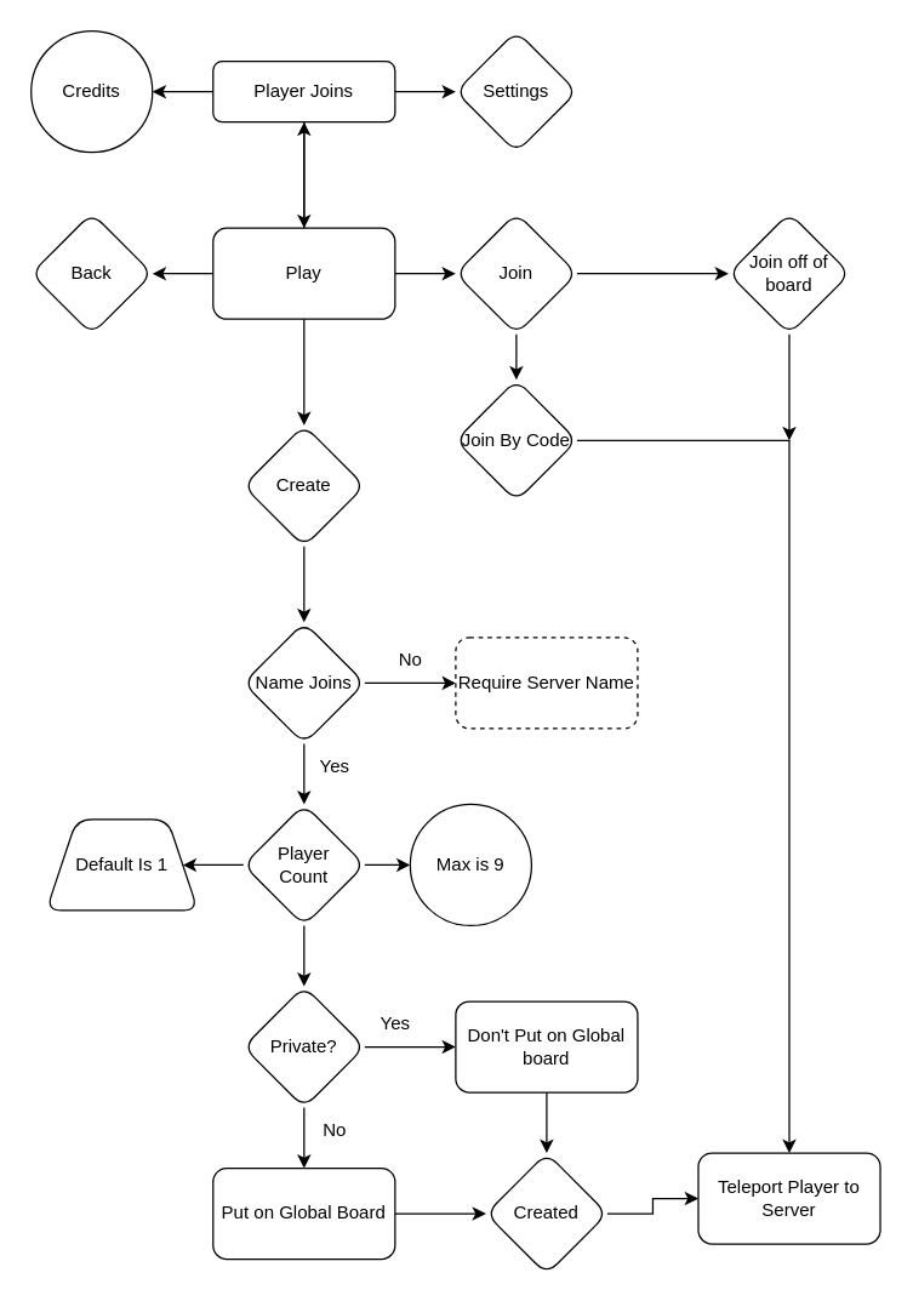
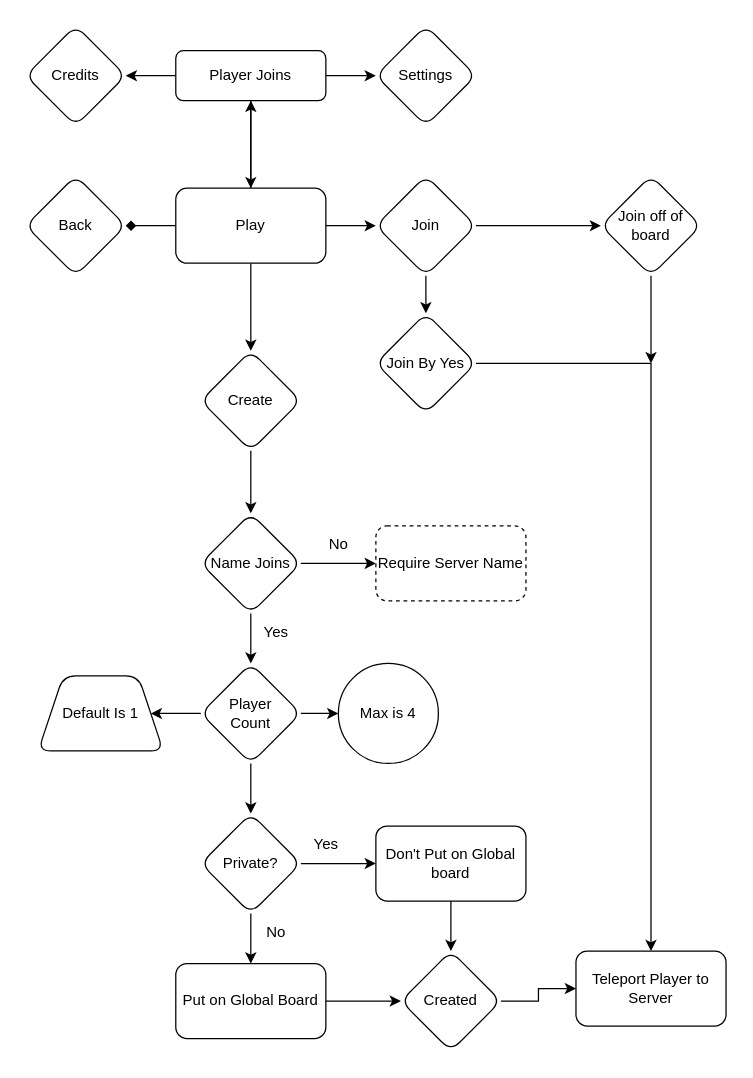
  <mxCell id="0" />
  <mxCell id="1" parent="0" />
  <mxCell id="2" value="" style="edgeStyle=orthogonalEdgeStyle;rounded=0;orthogonalLoop=1;jettySize=auto;html=1;" edge="1" parent="1" source="5" target="6"><mxGeometry relative="1" as="geometry" /></mxCell>
  <mxCell id="3" value="" style="edgeStyle=orthogonalEdgeStyle;rounded=0;orthogonalLoop=1;jettySize=auto;html=1;" edge="1" parent="1" source="5" target="7"><mxGeometry relative="1" as="geometry" /></mxCell>
  <mxCell id="4" value="" style="edgeStyle=orthogonalEdgeStyle;rounded=0;orthogonalLoop=1;jettySize=auto;html=1;" edge="1" parent="1" source="5" target="12"><mxGeometry relative="1" as="geometry" /></mxCell>
  <mxCell id="5" value="&lt;div&gt;Player Joins&lt;/div&gt;" style="rounded=1;whiteSpace=wrap;html=1;fontSize=12;glass=0;strokeWidth=1;shadow=0;" parent="1" vertex="1"><mxGeometry x="140" y="40" width="120" height="40" as="geometry" /></mxCell>
  <mxCell id="6" value="Settings" style="rhombus;whiteSpace=wrap;html=1;rounded=1;glass=0;strokeWidth=1;shadow=0;" vertex="1" parent="1"><mxGeometry x="300" y="20" width="80" height="80" as="geometry" /></mxCell>
- <mxCell id="7" value="Credits" style="ellipse;whiteSpace=wrap;html=1;glass=0;strokeWidth=1;shadow=0;" vertex="1" parent="1"><mxGeometry x="20" y="20" width="80" height="80" as="geometry" /></mxCell>
+ <mxCell id="7" value="Credits" style="rhombus;whiteSpace=wrap;html=1;rounded=1;glass=0;strokeWidth=1;shadow=0;" vertex="1" parent="1"><mxGeometry x="20" y="20" width="80" height="80" as="geometry" /></mxCell>
  <mxCell id="8" value="" style="edgeStyle=orthogonalEdgeStyle;rounded=0;orthogonalLoop=1;jettySize=auto;html=1;" edge="1" parent="1" source="12" target="5"><mxGeometry relative="1" as="geometry" /></mxCell>
- <mxCell id="9" value="" style="edgeStyle=orthogonalEdgeStyle;rounded=0;orthogonalLoop=1;jettySize=auto;html=1;" edge="1" parent="1" source="12" target="13"><mxGeometry relative="1" as="geometry" /></mxCell>
+ <mxCell id="9" value="" style="edgeStyle=orthogonalEdgeStyle;rounded=0;orthogonalLoop=1;jettySize=auto;html=1;endArrow=diamond;" edge="1" parent="1" source="12" target="13"><mxGeometry relative="1" as="geometry" /></mxCell>
  <mxCell id="10" value="" style="edgeStyle=orthogonalEdgeStyle;rounded=0;orthogonalLoop=1;jettySize=auto;html=1;" edge="1" parent="1" source="12" target="15"><mxGeometry relative="1" as="geometry" /></mxCell>
  <mxCell id="11" value="" style="edgeStyle=orthogonalEdgeStyle;rounded=0;orthogonalLoop=1;jettySize=auto;html=1;" edge="1" parent="1" source="12" target="18"><mxGeometry relative="1" as="geometry" /></mxCell>
  <mxCell id="12" value="&lt;div&gt;Play&lt;/div&gt;" style="whiteSpace=wrap;html=1;rounded=1;glass=0;strokeWidth=1;shadow=0;" vertex="1" parent="1"><mxGeometry x="140" y="150" width="120" height="60" as="geometry" /></mxCell>
  <mxCell id="13" value="&lt;div&gt;Back&lt;/div&gt;" style="rhombus;whiteSpace=wrap;html=1;rounded=1;glass=0;strokeWidth=1;shadow=0;" vertex="1" parent="1"><mxGeometry x="20" y="140" width="80" height="80" as="geometry" /></mxCell>
  <mxCell id="14" value="" style="edgeStyle=orthogonalEdgeStyle;rounded=0;orthogonalLoop=1;jettySize=auto;html=1;" edge="1" parent="1" source="15" target="21"><mxGeometry relative="1" as="geometry" /></mxCell>
  <mxCell id="15" value="&lt;div&gt;Create&lt;/div&gt;" style="rhombus;whiteSpace=wrap;html=1;rounded=1;glass=0;strokeWidth=1;shadow=0;" vertex="1" parent="1"><mxGeometry x="160" y="280" width="80" height="80" as="geometry" /></mxCell>
  <mxCell id="16" value="" style="edgeStyle=orthogonalEdgeStyle;rounded=0;orthogonalLoop=1;jettySize=auto;html=1;" edge="1" parent="1" source="18" target="44"><mxGeometry relative="1" as="geometry" /></mxCell>
  <mxCell id="17" value="" style="edgeStyle=orthogonalEdgeStyle;rounded=0;orthogonalLoop=1;jettySize=auto;html=1;" edge="1" parent="1" source="18" target="46"><mxGeometry relative="1" as="geometry" /></mxCell>
  <mxCell id="18" value="&lt;div&gt;Join&lt;/div&gt;" style="rhombus;whiteSpace=wrap;html=1;rounded=1;glass=0;strokeWidth=1;shadow=0;" vertex="1" parent="1"><mxGeometry x="300" y="140" width="80" height="80" as="geometry" /></mxCell>
  <mxCell id="19" value="" style="edgeStyle=orthogonalEdgeStyle;rounded=0;orthogonalLoop=1;jettySize=auto;html=1;" edge="1" parent="1" source="21" target="22"><mxGeometry relative="1" as="geometry" /></mxCell>
  <mxCell id="20" value="" style="edgeStyle=orthogonalEdgeStyle;rounded=0;orthogonalLoop=1;jettySize=auto;html=1;" edge="1" parent="1" source="21" target="27"><mxGeometry relative="1" as="geometry" /></mxCell>
  <mxCell id="21" value="Name Joins" style="rhombus;whiteSpace=wrap;html=1;rounded=1;glass=0;strokeWidth=1;shadow=0;" vertex="1" parent="1"><mxGeometry x="160" y="410" width="80" height="80" as="geometry" /></mxCell>
  <mxCell id="22" value="Require Server Name" style="whiteSpace=wrap;html=1;rounded=1;glass=0;strokeWidth=1;shadow=0;dashed=1;" vertex="1" parent="1"><mxGeometry x="300" y="420" width="120" height="60" as="geometry" /></mxCell>
  <mxCell id="23" value="No" style="text;html=1;align=center;verticalAlign=middle;resizable=0;points=[];autosize=1;strokeColor=none;fillColor=none;" vertex="1" parent="1"><mxGeometry x="250" y="420" width="40" height="30" as="geometry" /></mxCell>
  <mxCell id="24" value="" style="edgeStyle=orthogonalEdgeStyle;rounded=0;orthogonalLoop=1;jettySize=auto;html=1;" edge="1" parent="1" source="27" target="31"><mxGeometry relative="1" as="geometry" /></mxCell>
  <mxCell id="25" value="" style="edgeStyle=orthogonalEdgeStyle;rounded=0;orthogonalLoop=1;jettySize=auto;html=1;" edge="1" parent="1" source="27" target="38"><mxGeometry relative="1" as="geometry" /></mxCell>
  <mxCell id="26" value="" style="edgeStyle=orthogonalEdgeStyle;rounded=0;orthogonalLoop=1;jettySize=auto;html=1;" edge="1" parent="1" source="27" target="39"><mxGeometry relative="1" as="geometry" /></mxCell>
  <mxCell id="27" value="&lt;div&gt;Player&lt;/div&gt;&lt;div&gt;Count&lt;/div&gt;" style="rhombus;whiteSpace=wrap;html=1;rounded=1;glass=0;strokeWidth=1;shadow=0;" vertex="1" parent="1"><mxGeometry x="160" y="530" width="80" height="80" as="geometry" /></mxCell>
  <mxCell id="28" value="&lt;div&gt;Yes&lt;/div&gt;" style="text;html=1;align=center;verticalAlign=middle;resizable=0;points=[];autosize=1;strokeColor=none;fillColor=none;" vertex="1" parent="1"><mxGeometry x="200" y="490" width="40" height="30" as="geometry" /></mxCell>
  <mxCell id="29" value="" style="edgeStyle=orthogonalEdgeStyle;rounded=0;orthogonalLoop=1;jettySize=auto;html=1;" edge="1" parent="1" source="31" target="34"><mxGeometry relative="1" as="geometry" /></mxCell>
  <mxCell id="30" value="" style="edgeStyle=orthogonalEdgeStyle;rounded=0;orthogonalLoop=1;jettySize=auto;html=1;" edge="1" parent="1" source="31" target="36"><mxGeometry relative="1" as="geometry" /></mxCell>
  <mxCell id="31" value="Private?" style="rhombus;whiteSpace=wrap;html=1;rounded=1;glass=0;strokeWidth=1;shadow=0;" vertex="1" parent="1"><mxGeometry x="160" y="650" width="80" height="80" as="geometry" /></mxCell>
  <mxCell id="32" value="Yes" style="text;html=1;align=center;verticalAlign=middle;resizable=0;points=[];autosize=1;strokeColor=none;fillColor=none;" vertex="1" parent="1"><mxGeometry x="240" y="660" width="40" height="30" as="geometry" /></mxCell>
  <mxCell id="33" style="edgeStyle=orthogonalEdgeStyle;rounded=0;orthogonalLoop=1;jettySize=auto;html=1;exitX=0.5;exitY=1;exitDx=0;exitDy=0;" edge="1" parent="1" source="34" target="41"><mxGeometry relative="1" as="geometry" /></mxCell>
  <mxCell id="34" value="Don't Put on Global board" style="whiteSpace=wrap;html=1;rounded=1;glass=0;strokeWidth=1;shadow=0;" vertex="1" parent="1"><mxGeometry x="300" y="660" width="120" height="60" as="geometry" /></mxCell>
  <mxCell id="35" value="" style="edgeStyle=orthogonalEdgeStyle;rounded=0;orthogonalLoop=1;jettySize=auto;html=1;" edge="1" parent="1" source="36" target="41"><mxGeometry relative="1" as="geometry" /></mxCell>
  <mxCell id="36" value="Put on Global Board" style="whiteSpace=wrap;html=1;rounded=1;glass=0;strokeWidth=1;shadow=0;" vertex="1" parent="1"><mxGeometry x="140" y="770" width="120" height="60" as="geometry" /></mxCell>
  <mxCell id="37" value="No" style="text;html=1;align=center;verticalAlign=middle;resizable=0;points=[];autosize=1;strokeColor=none;fillColor=none;" vertex="1" parent="1"><mxGeometry x="200" y="730" width="40" height="30" as="geometry" /></mxCell>
  <mxCell id="38" value="Default Is 1" style="shape=trapezoid;perimeter=trapezoidPerimeter;whiteSpace=wrap;html=1;fixedSize=1;rounded=1;glass=0;strokeWidth=1;shadow=0;" vertex="1" parent="1"><mxGeometry x="30" y="540" width="100" height="60" as="geometry" /></mxCell>
- <mxCell id="39" value="Max is 9" style="ellipse;whiteSpace=wrap;html=1;rounded=1;glass=0;strokeWidth=1;shadow=0;" vertex="1" parent="1"><mxGeometry x="270" y="530" width="80" height="80" as="geometry" /></mxCell>
+ <mxCell id="39" value="Max is 4" style="ellipse;whiteSpace=wrap;html=1;rounded=1;glass=0;strokeWidth=1;shadow=0;" vertex="1" parent="1"><mxGeometry x="270" y="530" width="80" height="80" as="geometry" /></mxCell>
  <mxCell id="40" value="" style="edgeStyle=orthogonalEdgeStyle;rounded=0;orthogonalLoop=1;jettySize=auto;html=1;" edge="1" parent="1" source="41" target="42"><mxGeometry relative="1" as="geometry" /></mxCell>
  <mxCell id="41" value="Created" style="rhombus;whiteSpace=wrap;html=1;rounded=1;glass=0;strokeWidth=1;shadow=0;" vertex="1" parent="1"><mxGeometry x="320" y="760" width="80" height="80" as="geometry" /></mxCell>
  <mxCell id="42" value="Teleport Player to Server" style="whiteSpace=wrap;html=1;rounded=1;glass=0;strokeWidth=1;shadow=0;" vertex="1" parent="1"><mxGeometry x="460" y="760" width="120" height="60" as="geometry" /></mxCell>
  <mxCell id="43" style="edgeStyle=orthogonalEdgeStyle;rounded=0;orthogonalLoop=1;jettySize=auto;html=1;entryX=0.5;entryY=0;entryDx=0;entryDy=0;" edge="1" parent="1" source="44" target="42"><mxGeometry relative="1" as="geometry" /></mxCell>
- <mxCell id="44" value="Join By Code" style="rhombus;whiteSpace=wrap;html=1;rounded=1;glass=0;strokeWidth=1;shadow=0;" vertex="1" parent="1"><mxGeometry x="300" y="250" width="80" height="80" as="geometry" /></mxCell>
+ <mxCell id="44" value="Join By Yes" style="rhombus;whiteSpace=wrap;html=1;rounded=1;glass=0;strokeWidth=1;shadow=0;" vertex="1" parent="1"><mxGeometry x="300" y="250" width="80" height="80" as="geometry" /></mxCell>
  <mxCell id="45" style="edgeStyle=orthogonalEdgeStyle;rounded=0;orthogonalLoop=1;jettySize=auto;html=1;" edge="1" parent="1" source="46"><mxGeometry relative="1" as="geometry"><mxPoint x="520" y="290" as="targetPoint" /></mxGeometry></mxCell>
  <mxCell id="46" value="Join off of board" style="rhombus;whiteSpace=wrap;html=1;rounded=1;glass=0;strokeWidth=1;shadow=0;" vertex="1" parent="1"><mxGeometry x="480" y="140" width="80" height="80" as="geometry" /></mxCell>
